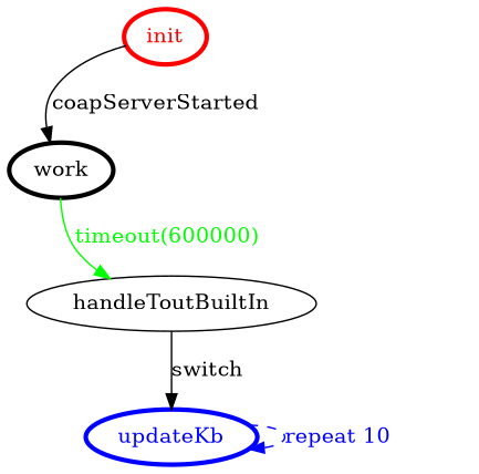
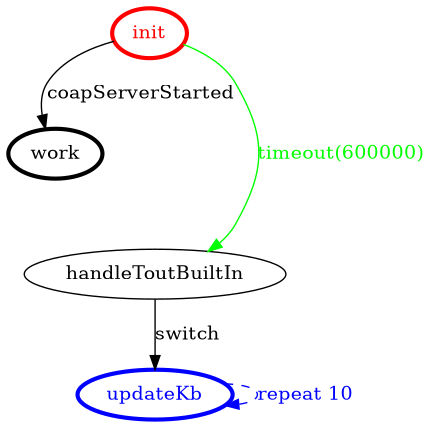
  digraph {
    rankdir=TB
    node [penwidth=3]
    edge [color=black fontcolor=black]
    init [color=red fontcolor=red]
    work [color=black fontcolor=black]
    handleToutBuiltIn [penwidth=""]
    updateKb [color=blue fontcolor=blue]
    init -> work [label=coapServerStarted]
-   work -> handleToutBuiltIn [color=green fontcolor=green label="timeout(600000)"]
+   init -> handleToutBuiltIn [color=green fontcolor=green label="timeout(600000)"]
    handleToutBuiltIn -> updateKb [label=switch]
    updateKb -> updateKb [color=blue fontcolor=blue label="repeat 10" style=dashed]
  }
